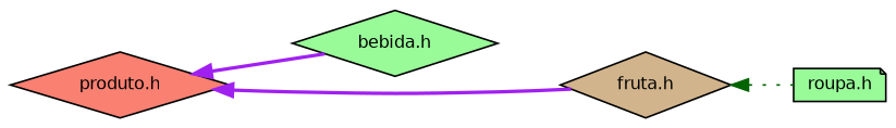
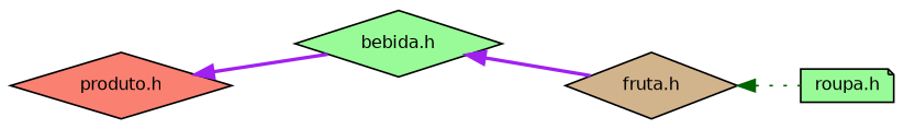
  digraph {
    rankdir=LR
    node [color=black fillcolor=palegreen fontname=Helvetica fontsize=10 shape=diamond style=filled]
    edge [color=purple dir=back fontname=Helvetica fontsize=10 labelfontname=Helvetica labelfontsize=10 style=bold]
    n1 [fillcolor=salmon fontcolor=black height=0.2 label="produto.h" width=0.4]
    n2 [height=0.2 label="bebida.h" width=0.4]
    n3 [fillcolor=tan height=0.2 label="fruta.h" width=0.4]
    n4 [height=0.2 label="roupa.h" shape=note width=0.4]
    n1 -> n2
-   n1 -> n3
+   n2 -> n3
    n3 -> n4 [color=darkgreen style=dotted]
  }
